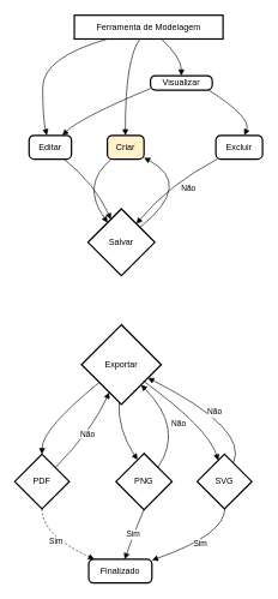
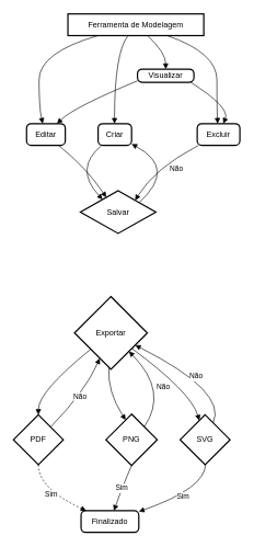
  <mxCell id="0" />
  <mxCell id="1" parent="0" />
  <mxCell id="2" value="Ferramenta de Modelagem" style="whiteSpace=wrap;strokeWidth=2;" vertex="1" parent="1"><mxGeometry x="103" y="20" width="207" height="33" as="geometry" /></mxCell>
- <mxCell id="3" value="Criar" style="rounded=1;absoluteArcSize=1;arcSize=14;whiteSpace=wrap;strokeWidth=2;fillColor=#fff2cc;" vertex="1" parent="1"><mxGeometry x="149" y="187" width="51" height="33" as="geometry" /></mxCell>
+ <mxCell id="3" value="Criar" style="rounded=1;absoluteArcSize=1;arcSize=14;whiteSpace=wrap;strokeWidth=2;" vertex="1" parent="1"><mxGeometry x="149" y="187" width="51" height="33" as="geometry" /></mxCell>
  <mxCell id="4" value="Editar" style="rounded=1;absoluteArcSize=1;arcSize=14;whiteSpace=wrap;strokeWidth=2;" vertex="1" parent="1"><mxGeometry x="40" y="187" width="59" height="33" as="geometry" /></mxCell>
  <mxCell id="5" value="Excluir" style="rounded=1;absoluteArcSize=1;arcSize=14;whiteSpace=wrap;strokeWidth=2;" vertex="1" parent="1"><mxGeometry x="300" y="187" width="65" height="33" as="geometry" /></mxCell>
  <mxCell id="6" value="Visualizar" style="rounded=1;absoluteArcSize=1;arcSize=14;whiteSpace=wrap;strokeWidth=2;" vertex="1" parent="1"><mxGeometry x="209" y="104" width="86" height="20" as="geometry" /></mxCell>
- <mxCell id="7" value="Salvar" style="rhombus;strokeWidth=2;whiteSpace=wrap;" vertex="1" parent="1"><mxGeometry x="122" y="289" width="93" height="93" as="geometry" /></mxCell>
+ <mxCell id="7" value="Salvar" style="rhombus;strokeWidth=2;whiteSpace=wrap;" vertex="1" parent="1"><mxGeometry x="122" y="289" width="115" height="65" as="geometry" /></mxCell>
  <mxCell id="8" value="Exportar" style="rhombus;strokeWidth=2;whiteSpace=wrap;" vertex="1" parent="1"><mxGeometry x="113" y="450" width="111" height="111" as="geometry" /></mxCell>
  <mxCell id="9" value="PDF" style="rhombus;strokeWidth=2;whiteSpace=wrap;" vertex="1" parent="1"><mxGeometry y="630" width="76" height="76" as="geometry" x="20" /></mxCell>
  <mxCell id="10" value="PNG" style="rhombus;strokeWidth=2;whiteSpace=wrap;" vertex="1" parent="1"><mxGeometry x="161" y="629" width="78" height="78" as="geometry" /></mxCell>
  <mxCell id="11" value="SVG" style="rhombus;strokeWidth=2;whiteSpace=wrap;" vertex="1" parent="1"><mxGeometry x="274" y="630" width="76" height="76" as="geometry" /></mxCell>
  <mxCell id="12" value="Finalizado" style="rounded=1;absoluteArcSize=1;arcSize=14;whiteSpace=wrap;strokeWidth=2;" vertex="1" parent="1"><mxGeometry x="123" y="776" width="88" height="33" as="geometry" /></mxCell>
  <mxCell id="13" value="" style="curved=1;startArrow=none;endArrow=block;exitX=0.44;exitY=1.02;entryX=0.49;entryY=0.01;" edge="1" parent="1" source="2" target="3"><mxGeometry relative="1" as="geometry"><Array as="points"><mxPoint x="174" y="79" /></Array></mxGeometry></mxCell>
  <mxCell id="14" value="" style="curved=1;startArrow=none;endArrow=block;exitX=0.21;exitY=1.02;entryX=0.42;entryY=0.01;" edge="1" parent="1" source="2" target="4"><mxGeometry relative="1" as="geometry"><Array as="points"><mxPoint x="59" y="79" /><mxPoint x="59" y="162" /></Array></mxGeometry></mxCell>
+ <mxCell id="15" value="" style="curved=1;startArrow=none;endArrow=block;exitX=0.74;exitY=1.02;entryX=0.48;entryY=0.01;" edge="1" parent="1" source="2" target="5"><mxGeometry relative="1" as="geometry"><Array as="points"><mxPoint x="330" y="79" /><mxPoint x="330" y="162" /></Array></mxGeometry></mxCell>
  <mxCell id="16" value="" style="curved=1;startArrow=none;endArrow=block;exitX=0.59;exitY=1.02;entryX=0.5;entryY=-0.01;" edge="1" parent="1" source="2" target="6"><mxGeometry relative="1" as="geometry"><Array as="points"><mxPoint x="252" y="79" /></Array></mxGeometry></mxCell>
  <mxCell id="17" value="" style="curved=1;startArrow=none;endArrow=block;exitX=0.09;exitY=1.02;entryX=0.15;entryY=0;" edge="1" parent="1" source="3" target="7"><mxGeometry relative="1" as="geometry"><Array as="points"><mxPoint x="112" y="255" /></Array></mxGeometry></mxCell>
  <mxCell id="18" value="Não" style="curved=1;startArrow=none;endArrow=block;exitX=1;exitY=0.1;entryX=0.99;entryY=0.93;" edge="1" parent="1" source="7" target="3"><mxGeometry relative="1" as="geometry"><Array as="points"><mxPoint x="269" y="255" /></Array></mxGeometry></mxCell>
  <mxCell id="19" value="" style="curved=1;startArrow=none;endArrow=block;exitX=0;exitY=0.9;entryX=0.5;entryY=0;" edge="1" parent="1" source="8" target="9"><mxGeometry relative="1" as="geometry"><Array as="points"><mxPoint x="58" y="595" /></Array></mxGeometry></mxCell>
  <mxCell id="20" value="" style="curved=1;startArrow=none;endArrow=block;exitX=0.47;exitY=1;entryX=0.35;entryY=0;" edge="1" parent="1" source="8" target="10"><mxGeometry relative="1" as="geometry"><Array as="points"><mxPoint x="163" y="595" /></Array></mxGeometry></mxCell>
  <mxCell id="21" value="" style="curved=1;startArrow=none;endArrow=block;exitX=1;exitY=0.87;entryX=0.35;entryY=0;" edge="1" parent="1" source="8" target="11"><mxGeometry relative="1" as="geometry"><Array as="points"><mxPoint x="290" y="595" /></Array></mxGeometry></mxCell>
  <mxCell id="22" value="Sim" style="curved=1;startArrow=none;endArrow=block;exitX=0.5;exitY=1;entryX=0.09;entryY=0;dashed=1;" edge="1" parent="1" source="9" target="12"><mxGeometry relative="1" as="geometry"><Array as="points"><mxPoint x="58" y="742" /></Array></mxGeometry></mxCell>
  <mxCell id="23" value="Não" style="curved=1;startArrow=none;endArrow=block;exitX=0.98;exitY=0;entryX=0.28;entryY=1;" edge="1" parent="1" source="9" target="8"><mxGeometry relative="1" as="geometry"><Array as="points"><mxPoint x="129" y="595" /></Array></mxGeometry></mxCell>
  <mxCell id="24" value="Sim" style="curved=1;startArrow=none;endArrow=block;exitX=0.5;exitY=1.01;entryX=0.57;entryY=0;" edge="1" parent="1" source="10" target="12"><mxGeometry relative="1" as="geometry"><Array as="points"><mxPoint x="185" y="742" /></Array></mxGeometry></mxCell>
  <mxCell id="25" value="Não" style="curved=1;startArrow=none;endArrow=block;exitX=0.99;exitY=0;entryX=0.99;entryY=1;" edge="1" parent="1" source="10" target="8"><mxGeometry relative="1" as="geometry"><Array as="points"><mxPoint x="256" y="595" /></Array></mxGeometry></mxCell>
  <mxCell id="26" value="Sim" style="curved=1;startArrow=none;endArrow=block;exitX=0.51;exitY=1.01;entryX=1;entryY=0.04;" edge="1" parent="1" source="11" target="12"><mxGeometry relative="1" as="geometry"><Array as="points"><mxPoint x="312" y="742" /></Array></mxGeometry></mxCell>
  <mxCell id="27" value="Não" style="curved=1;startArrow=none;endArrow=block;exitX=0.74;exitY=0;entryX=1;entryY=0.75;" edge="1" parent="1" source="11" target="8"><mxGeometry relative="1" as="geometry"><Array as="points"><mxPoint x="346" y="595" /></Array></mxGeometry></mxCell>
  <mxCell id="28" value="" style="curved=1;startArrow=none;endArrow=block;exitX=0.84;exitY=1.02;entryX=0.27;entryY=0;" edge="1" parent="1" source="4" target="7"><mxGeometry relative="1" as="geometry"><Array as="points"><mxPoint x="132" y="255" /></Array></mxGeometry></mxCell>
  <mxCell id="29" value="" style="curved=1;startArrow=none;endArrow=block;exitX=0.01;exitY=1.02;entryX=0.91;entryY=0;" edge="1" parent="1" source="5" target="7"><mxGeometry relative="1" as="geometry"><Array as="points"><mxPoint x="235" y="255" /></Array></mxGeometry></mxCell>
  <mxCell id="30" value="" style="curved=1;startArrow=none;endArrow=block;exitX=0;exitY=0.89;entryX=0.78;entryY=0.01;" edge="1" parent="1" source="6" target="4"><mxGeometry relative="1" as="geometry"><Array as="points"><mxPoint x="112" y="162" /></Array></mxGeometry></mxCell>
  <mxCell id="31" value="" style="curved=1;startArrow=none;endArrow=block;exitX=0.95;exitY=1.01;entryX=0.61;entryY=0.01;" edge="1" parent="1" source="6" target="5"><mxGeometry relative="1" as="geometry"><Array as="points"><mxPoint x="350" y="162" /></Array></mxGeometry></mxCell>
